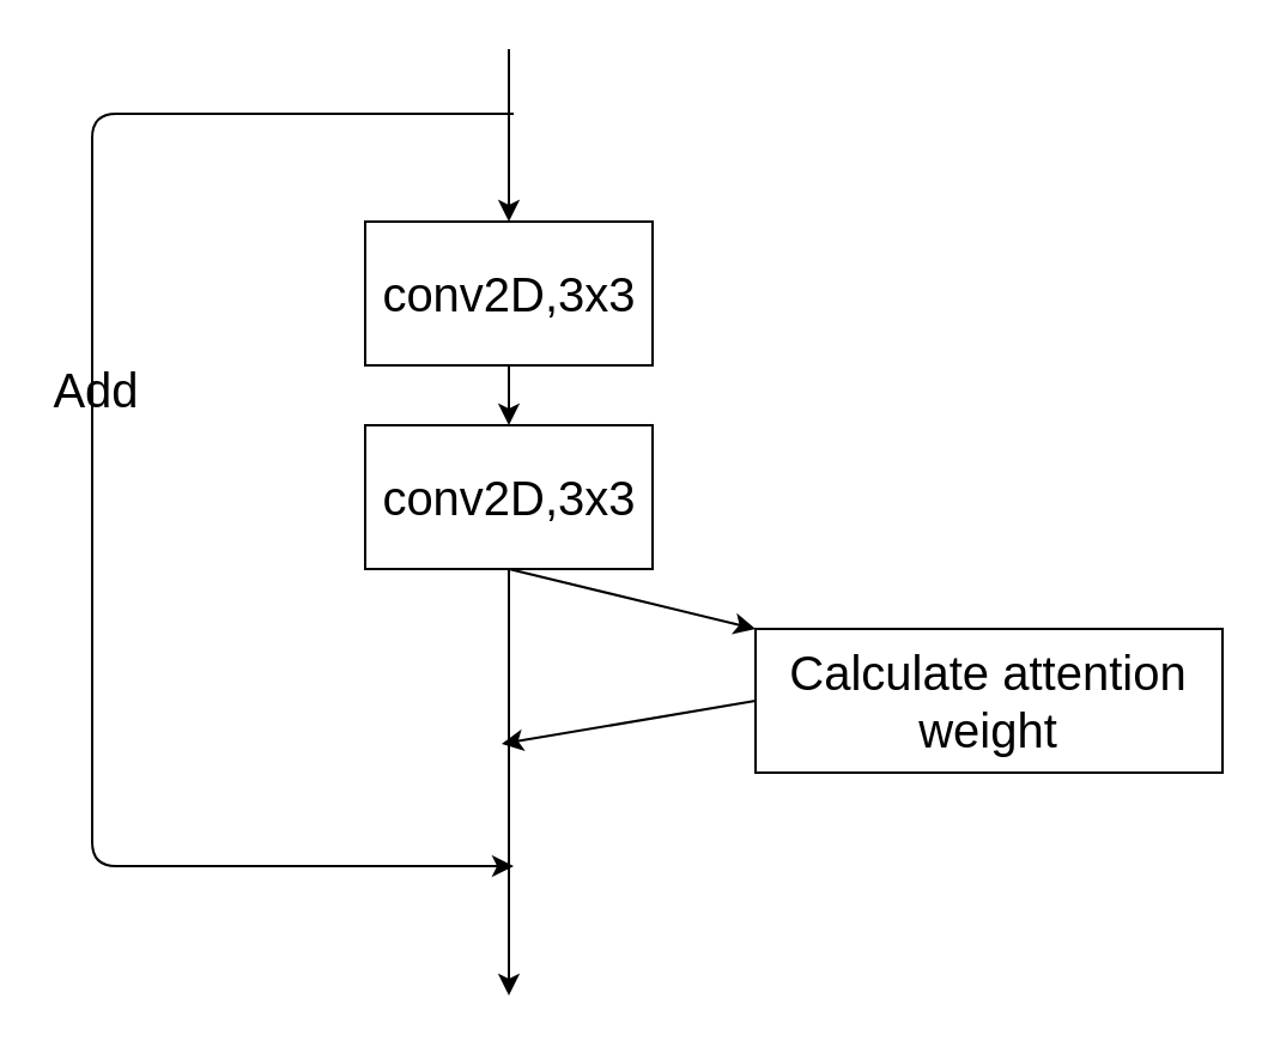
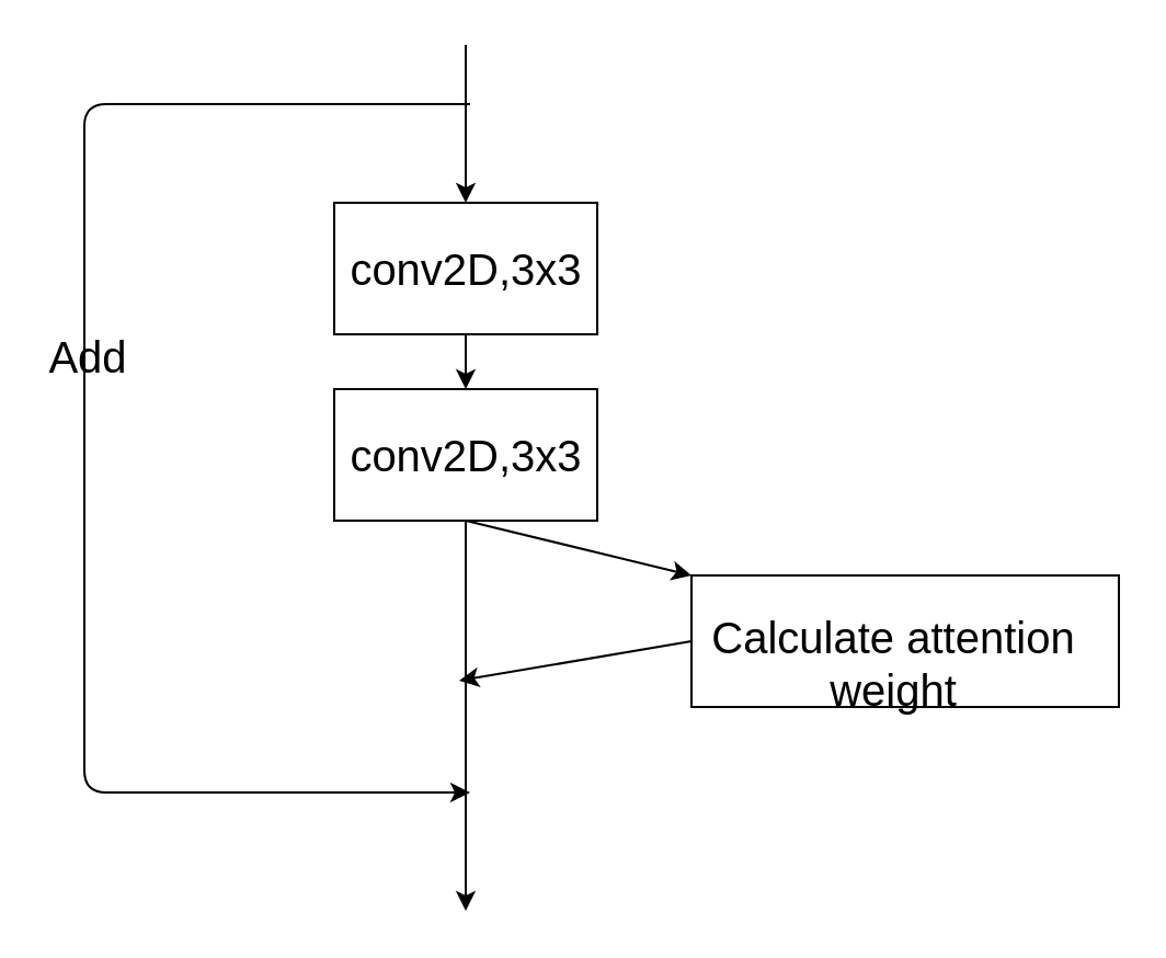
  <mxCell id="0" />
  <mxCell id="1" parent="0" />
  <mxCell id="2" value="" style="rounded=0;whiteSpace=wrap;html=1;" vertex="1" parent="1"><mxGeometry x="152" y="92" width="120" height="60" as="geometry" /></mxCell>
  <mxCell id="3" value="&lt;font style=&quot;font-size: 20px&quot;&gt;conv2D,3x3&lt;/font&gt;" style="text;html=1;strokeColor=none;fillColor=none;align=center;verticalAlign=middle;whiteSpace=wrap;rounded=0;" vertex="1" parent="1"><mxGeometry x="157.5" y="112" width="109" height="20" as="geometry" /></mxCell>
  <mxCell id="4" value="" style="endArrow=classic;html=1;entryX=0.5;entryY=0;entryDx=0;entryDy=0;" edge="1" parent="1" target="2"><mxGeometry width="50" height="50" relative="1" as="geometry"><mxPoint x="212" y="20" as="sourcePoint" /><mxPoint x="212" y="89" as="targetPoint" /></mxGeometry></mxCell>
  <mxCell id="5" value="" style="endArrow=classic;html=1;entryX=0.5;entryY=0;entryDx=0;entryDy=0;exitX=0.5;exitY=1;exitDx=0;exitDy=0;" edge="1" parent="1" source="2" target="6"><mxGeometry width="50" height="50" relative="1" as="geometry"><mxPoint x="473" y="73" as="sourcePoint" /><mxPoint x="473" y="145" as="targetPoint" /></mxGeometry></mxCell>
  <mxCell id="6" value="" style="rounded=0;whiteSpace=wrap;html=1;" vertex="1" parent="1"><mxGeometry x="152" y="177" width="120" height="60" as="geometry" /></mxCell>
  <mxCell id="7" value="&lt;font style=&quot;font-size: 20px&quot;&gt;conv2D,3x3&lt;/font&gt;" style="text;html=1;strokeColor=none;fillColor=none;align=center;verticalAlign=middle;whiteSpace=wrap;rounded=0;" vertex="1" parent="1"><mxGeometry x="157.5" y="197" width="109" height="20" as="geometry" /></mxCell>
  <mxCell id="8" value="" style="endArrow=classic;html=1;exitX=0.5;exitY=1;exitDx=0;exitDy=0;" edge="1" parent="1" source="6"><mxGeometry width="50" height="50" relative="1" as="geometry"><mxPoint x="185" y="315" as="sourcePoint" /><mxPoint x="212" y="415" as="targetPoint" /></mxGeometry></mxCell>
  <mxCell id="9" value="" style="endArrow=classic;html=1;exitX=0.5;exitY=1;exitDx=0;exitDy=0;entryX=0;entryY=0;entryDx=0;entryDy=0;" edge="1" parent="1" source="6" target="10"><mxGeometry width="50" height="50" relative="1" as="geometry"><mxPoint x="185" y="315" as="sourcePoint" /><mxPoint x="312" y="294" as="targetPoint" /></mxGeometry></mxCell>
  <mxCell id="10" value="" style="rounded=0;whiteSpace=wrap;html=1;" vertex="1" parent="1"><mxGeometry x="315" y="262" width="195" height="60" as="geometry" /></mxCell>
- <mxCell id="11" value="&lt;font style=&quot;font-size: 20px&quot;&gt;Calculate attention weight&lt;/font&gt;" style="text;html=1;strokeColor=none;fillColor=none;align=center;verticalAlign=middle;whiteSpace=wrap;rounded=0;" vertex="1" parent="1"><mxGeometry x="327" y="274" width="171" height="36" as="geometry" /></mxCell>
+ <mxCell id="11" value="&lt;font style=&quot;font-size: 20px&quot;&gt;Calculate attention weight&lt;/font&gt;" style="text;html=1;strokeColor=none;fillColor=none;align=center;verticalAlign=middle;whiteSpace=wrap;rounded=0;" vertex="1" parent="1"><mxGeometry x="322" y="284" width="171" height="36" as="geometry" /></mxCell>
  <mxCell id="12" value="" style="endArrow=classic;html=1;exitX=0;exitY=0.5;exitDx=0;exitDy=0;" edge="1" parent="1" source="10"><mxGeometry width="50" height="50" relative="1" as="geometry"><mxPoint x="185" y="315" as="sourcePoint" /><mxPoint x="209" y="310" as="targetPoint" /></mxGeometry></mxCell>
  <mxCell id="13" value="" style="endArrow=classic;html=1;" edge="1" parent="1"><mxGeometry width="50" height="50" relative="1" as="geometry"><mxPoint x="214" y="47" as="sourcePoint" /><mxPoint x="214" y="361" as="targetPoint" /><Array as="points"><mxPoint x="38" y="47" /><mxPoint x="38" y="361" /></Array></mxGeometry></mxCell>
  <mxCell id="14" value="&lt;font style=&quot;font-size: 20px&quot;&gt;Add&lt;/font&gt;" style="text;html=1;strokeColor=none;fillColor=none;align=center;verticalAlign=middle;whiteSpace=wrap;rounded=0;" vertex="1" parent="1"><mxGeometry x="20" y="152" width="40" height="20" as="geometry" /></mxCell>
